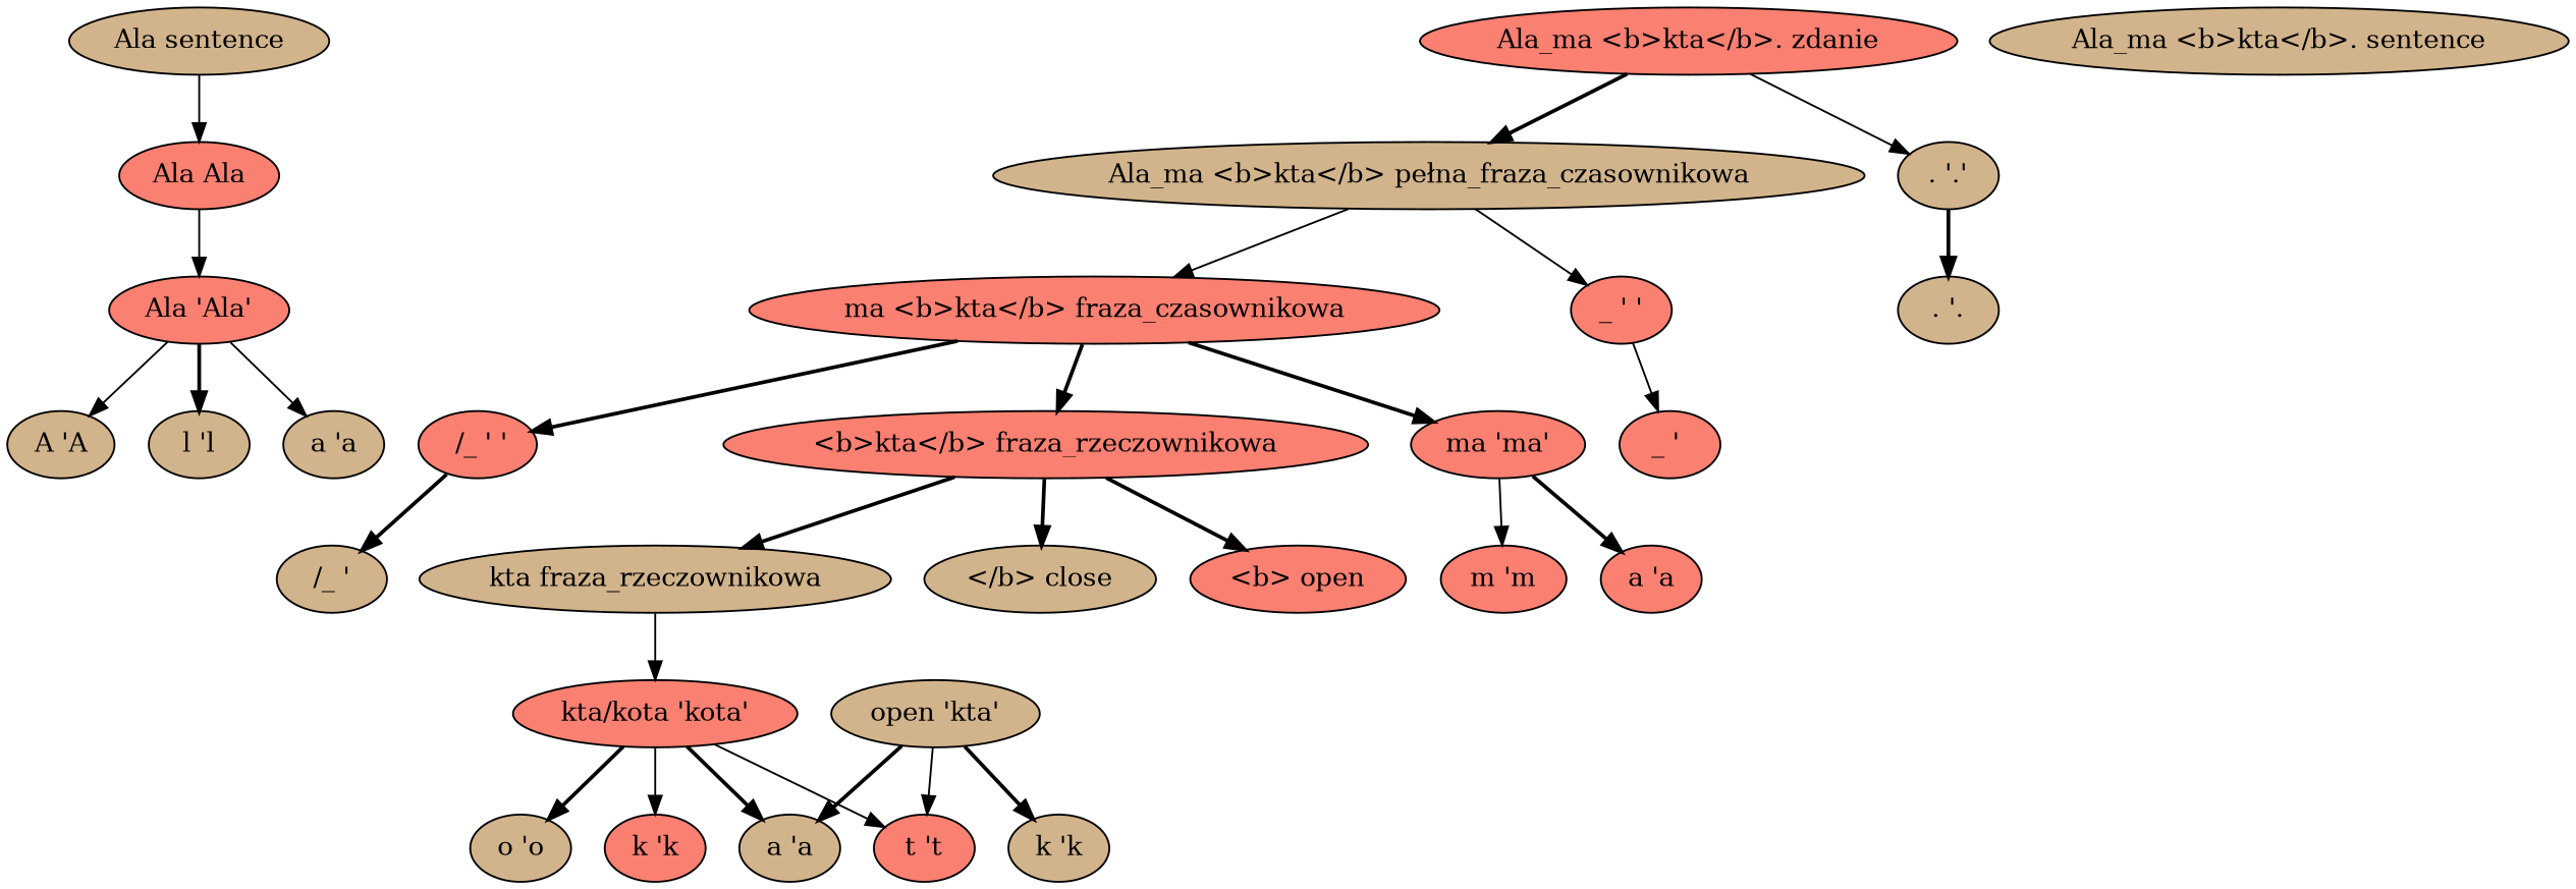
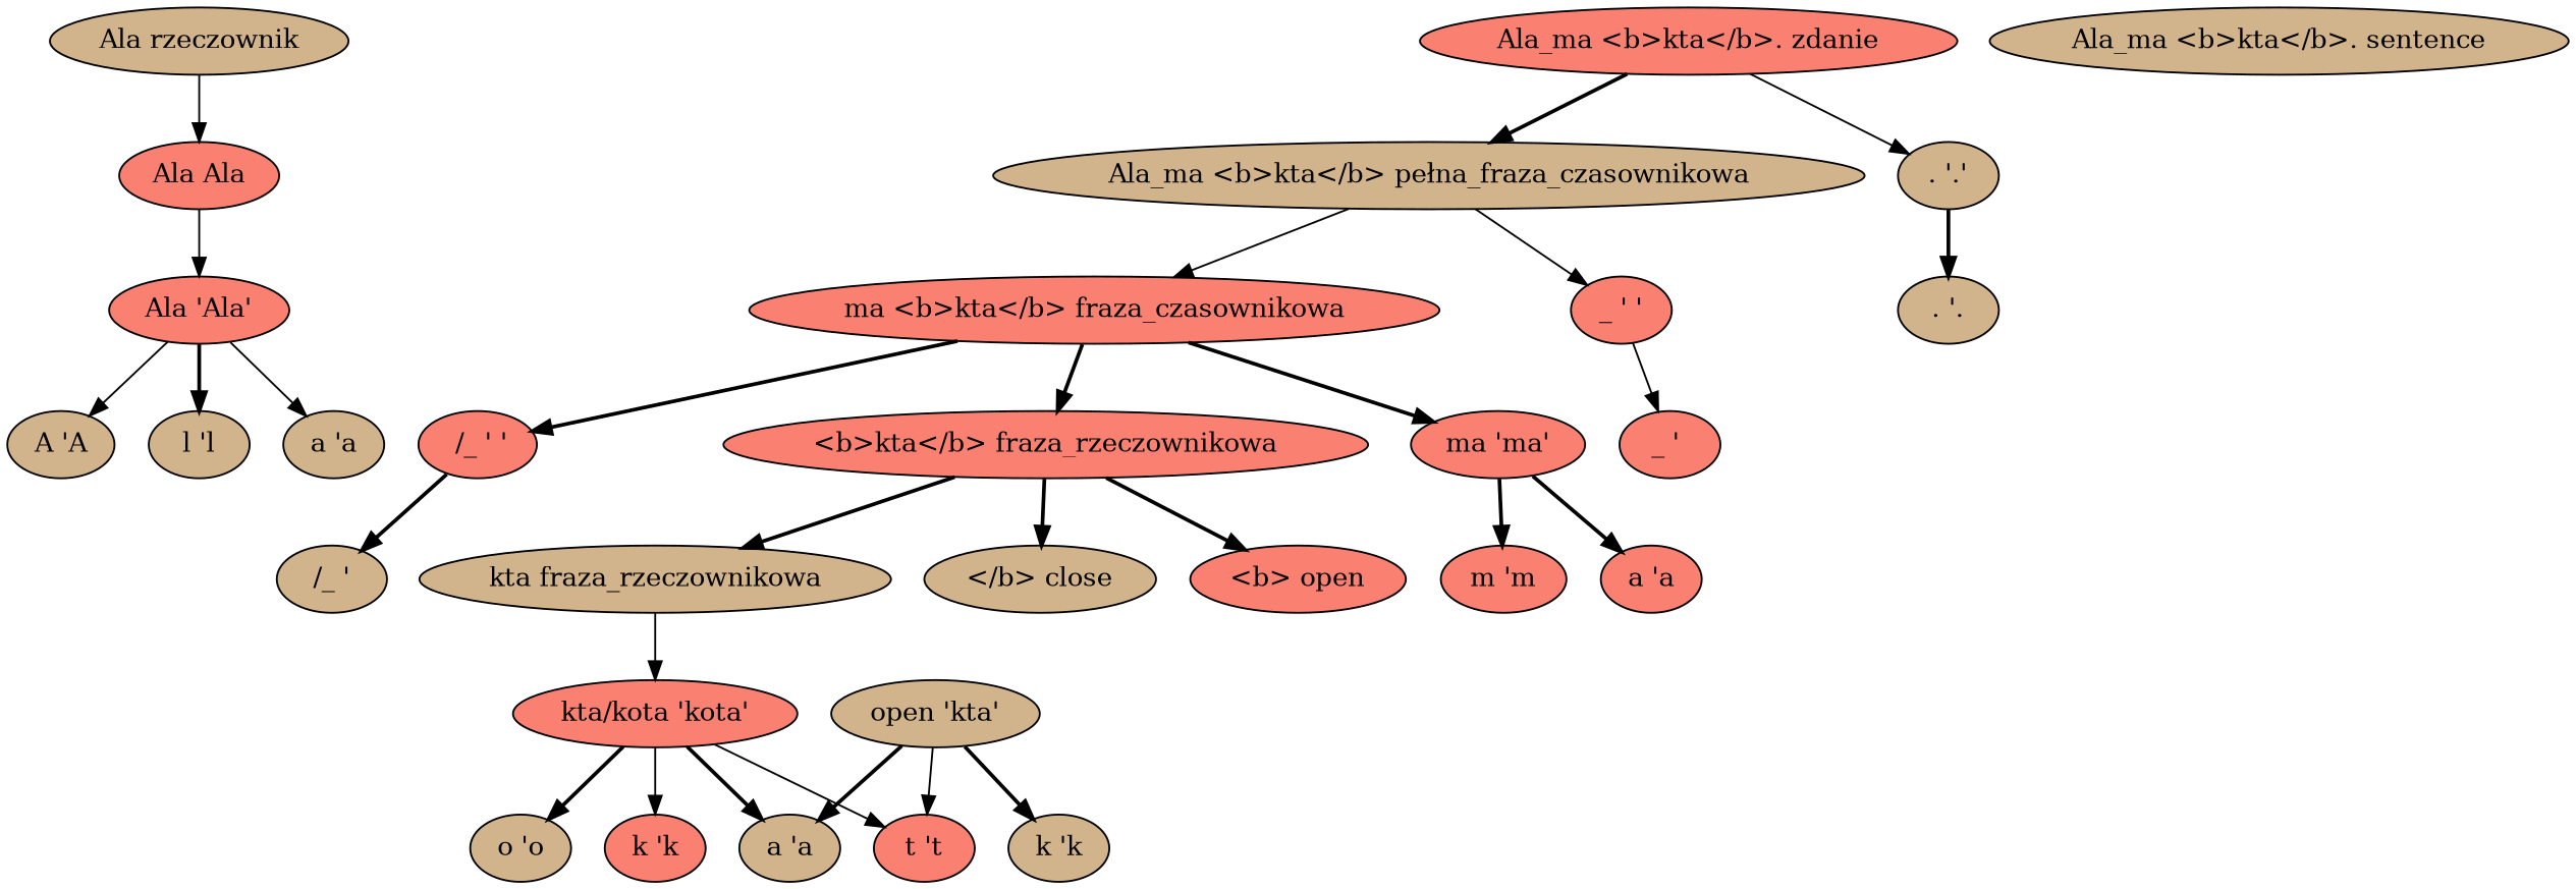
  digraph {
    rankdir=TB
    node [fillcolor=tan style=filled]
    edge [style=bold]
    n1 [label="A 'A"]
    n2 [label="l 'l"]
    n3 [label="a 'a"]
    n4 [fillcolor=salmon label="Ala 'Ala'"]
    n5 [fillcolor=salmon label="Ala Ala"]
-   n6 [label="Ala sentence"]
+   n6 [label="Ala rzeczownik"]
    n7 [fillcolor=salmon label="_ ' "]
    n8 [fillcolor=salmon label="_ ' '"]
    n9 [fillcolor=salmon label="m 'm"]
    n10 [fillcolor=salmon label="a 'a"]
    n11 [fillcolor=salmon label="ma 'ma'"]
    n12 [label="&nbsp;/_ ' "]
    n13 [fillcolor=salmon label="&nbsp;/_ ' '"]
    n14 [fillcolor=salmon label="<b> open"]
    n15 [fillcolor=salmon label="k 'k"]
    n16 [label="k 'k"]
    n17 [label="o 'o"]
    n18 [fillcolor=salmon label="t 't"]
    n19 [label="a 'a"]
    n20 [label="open 'kta'"]
    n21 [fillcolor=salmon label="kta/kota 'kota'"]
    n22 [label="kta fraza_rzeczownikowa"]
    n23 [label="</b> close"]
    n24 [fillcolor=salmon label="<b>kta</b> fraza_rzeczownikowa"]
    n25 [fillcolor=salmon label="ma&nbsp;<b>kta</b> fraza_czasownikowa"]
    n26 [label="Ala_ma&nbsp;<b>kta</b> pełna_fraza_czasownikowa"]
    n27 [label=". '."]
    n28 [label=". '.'"]
    n29 [label="Ala_ma&nbsp;<b>kta</b>. sentence"]
    n30 [fillcolor=salmon label="Ala_ma&nbsp;<b>kta</b>. zdanie"]
    n4 -> n1 [style=solid]
    n4 -> n2
    n4 -> n3 [style=solid]
    n5 -> n4 [style=solid]
    n6 -> n5 [style=solid]
    n8 -> n7 [style=solid]
-   n11 -> n9 [style=solid]
+   n11 -> n9
    n11 -> n10
    n13 -> n12
    n20 -> n16
    n20 -> n18 [style=solid]
    n20 -> n19
    n21 -> n15 [style=solid]
    n21 -> n17
    n21 -> n18 [style=solid]
    n21 -> n19
    n22 -> n21 [style=solid]
    n24 -> n14
    n24 -> n22
    n24 -> n23
    n25 -> n11
    n25 -> n13
    n25 -> n24
    n26 -> n8 [style=solid]
    n26 -> n25 [style=solid]
    n28 -> n27
    n30 -> n26
    n30 -> n28 [style=solid]
  }
